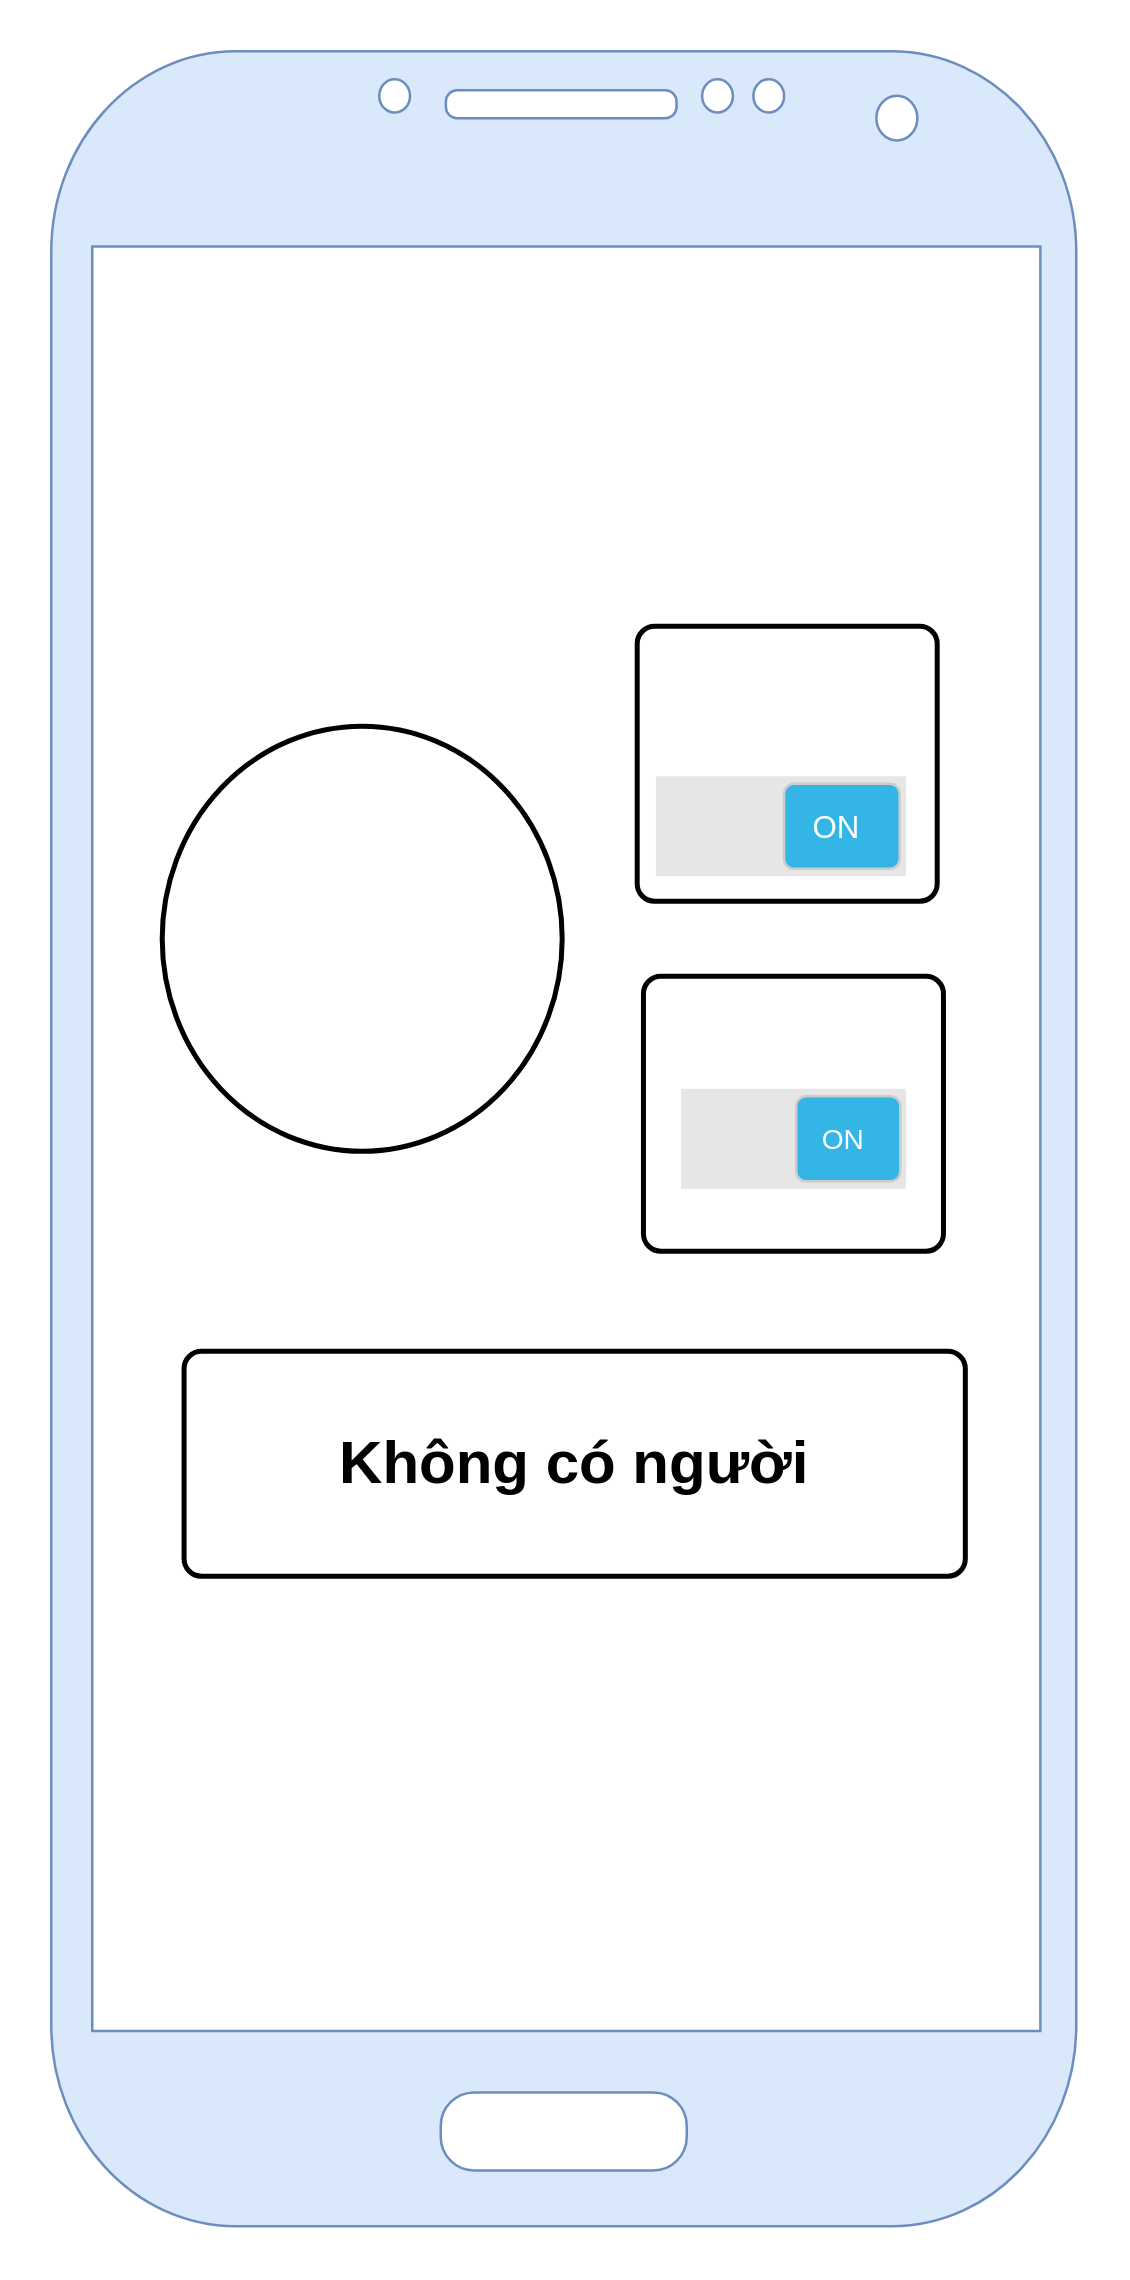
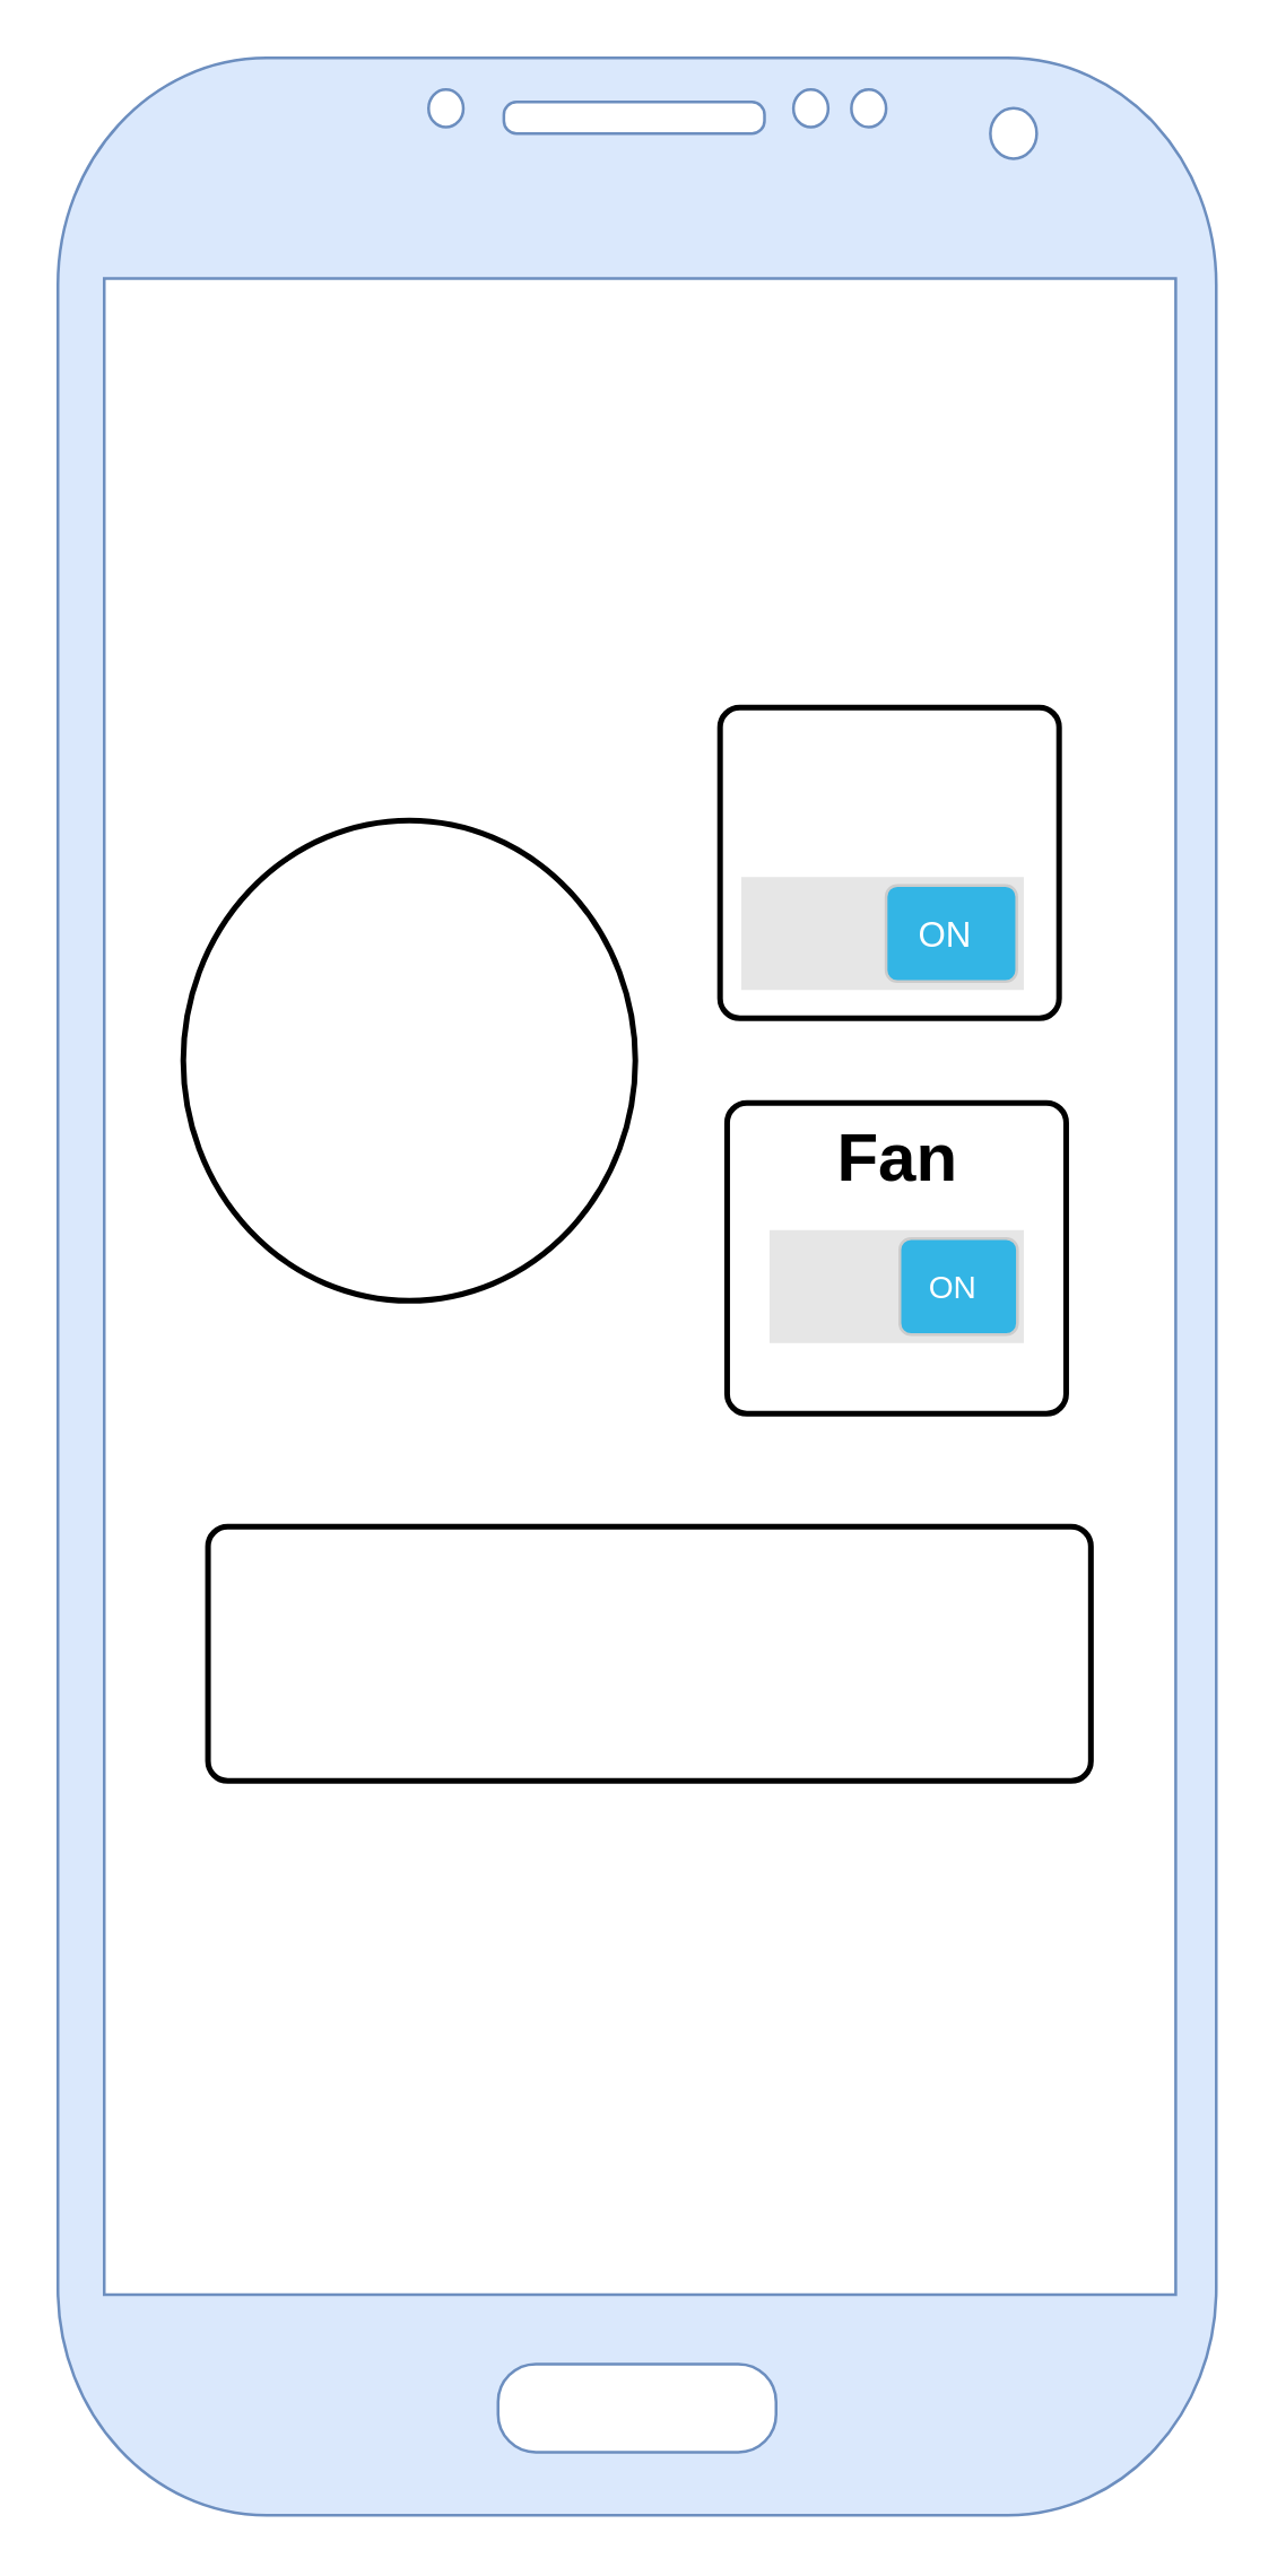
  <mxCell id="0" />
  <mxCell id="1" parent="0" />
  <mxCell id="2" value="" style="verticalLabelPosition=bottom;verticalAlign=top;html=1;shadow=0;dashed=0;strokeWidth=1;shape=mxgraph.android.phone2;strokeColor=#6c8ebf;fillColor=#dae8fc;" vertex="1" parent="1"><mxGeometry x="20" y="20" width="410" height="870" as="geometry" /></mxCell>
  <mxCell id="3" value="" style="rounded=1;whiteSpace=wrap;html=1;absoluteArcSize=1;arcSize=14;strokeWidth=2;" vertex="1" parent="1"><mxGeometry x="254.38" y="250" width="120" height="110" as="geometry" /></mxCell>
  <mxCell id="4" value="" style="verticalLabelPosition=bottom;verticalAlign=top;html=1;shadow=0;dashed=0;strokeWidth=1;shape=mxgraph.android.switch_on;fillColor=#E6E6E6;sketch=0;" vertex="1" parent="1"><mxGeometry x="261.88" y="310" width="100" height="40" as="geometry" /></mxCell>
  <mxCell id="5" value="" style="rounded=1;whiteSpace=wrap;html=1;absoluteArcSize=1;arcSize=14;strokeWidth=2;" vertex="1" parent="1"><mxGeometry x="256.88" y="390" width="120" height="110" as="geometry" /></mxCell>
  <mxCell id="6" value="" style="verticalLabelPosition=bottom;verticalAlign=top;html=1;shadow=0;dashed=0;strokeWidth=1;shape=mxgraph.android.switch_on;fillColor=#E6E6E6;sketch=0;" vertex="1" parent="1"><mxGeometry x="271.88" y="435" width="90" height="40" as="geometry" /></mxCell>
+ <mxCell id="7" value="Fan" style="text;strokeColor=none;fillColor=none;html=1;fontSize=24;fontStyle=1;verticalAlign=middle;align=center;" vertex="1" parent="1"><mxGeometry x="256.88" y="390" width="120" height="40" as="geometry" /></mxCell>
  <mxCell id="8" value="" style="strokeWidth=2;html=1;shape=mxgraph.flowchart.start_2;whiteSpace=wrap;" vertex="1" parent="1"><mxGeometry x="64.38" y="290" width="160" height="170" as="geometry" /></mxCell>
  <mxCell id="9" value="" style="rounded=1;whiteSpace=wrap;html=1;absoluteArcSize=1;arcSize=14;strokeWidth=2;" vertex="1" parent="1"><mxGeometry x="73.13" y="540" width="312.5" height="90" as="geometry" /></mxCell>
- <mxCell id="10" value="Không có người" style="text;strokeColor=none;fillColor=none;html=1;fontSize=24;fontStyle=1;verticalAlign=middle;align=center;" vertex="1" parent="1"><mxGeometry x="84.38" y="550" width="290" height="70" as="geometry" /></mxCell>
